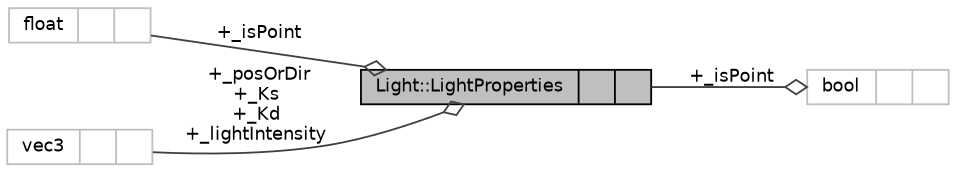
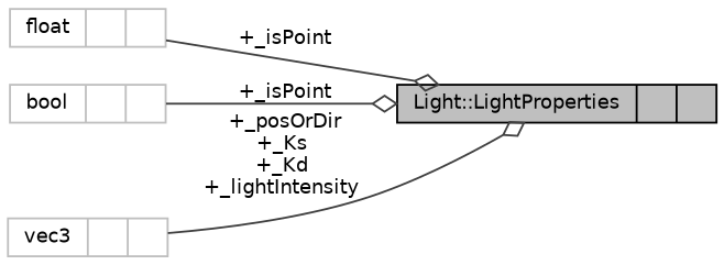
  digraph {
    rankdir=LR
    node [color=grey75 fontname=Helvetica fontsize=10 shape=record]
    edge [arrowhead=odiamond color=grey25 fontname=Helvetica fontsize=10 labelfontname=Helvetica labelfontsize=10 style=solid]
    n1 [color=black fillcolor=grey75 fontcolor=black height=0.2 label="{Light::LightProperties\n||}" style=filled width=0.4]
    n2 [height=0.2 label="{float\n||}" width=0.4]
    n3 [height=0.2 label="{bool\n||}" width=0.4]
    n4 [height=0.2 label="{vec3\n||}" width=0.4]
    n2 -> n1 [label=" +_isPoint"]
-   n1 -> n3 [label=" +_isPoint"]
+   n3 -> n1 [label=" +_isPoint"]
    n4 -> n1 [label=" +_posOrDir\n+_Ks\n+_Kd\n+_lightIntensity"]
  }
